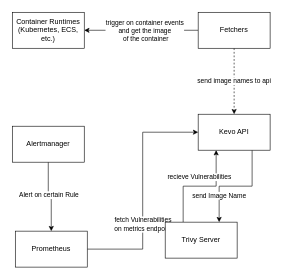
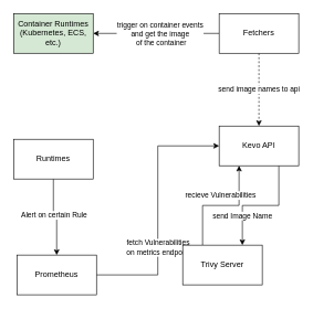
  <mxCell id="0" />
  <mxCell id="1" parent="0" />
  <mxCell id="2" value="send Image Name" style="edgeStyle=orthogonalEdgeStyle;rounded=0;orthogonalLoop=1;jettySize=auto;html=1;exitX=0.75;exitY=1;exitDx=0;exitDy=0;entryX=0.75;entryY=0;entryDx=0;entryDy=0;fontColor=default;strokeColor=default;labelBackgroundColor=default;" parent="1" source="6" target="9" edge="1"><mxGeometry x="0.5" relative="1" as="geometry"><Array as="points" /><mxPoint as="offset" /></mxGeometry></mxCell>
  <mxCell id="3" style="edgeStyle=orthogonalEdgeStyle;rounded=0;orthogonalLoop=1;jettySize=auto;html=1;exitX=1;exitY=0.5;exitDx=0;exitDy=0;entryX=0;entryY=0.5;entryDx=0;entryDy=0;labelBackgroundColor=default;fontColor=default;strokeColor=default;" parent="1" source="13" target="6" edge="1"><mxGeometry relative="1" as="geometry" /></mxCell>
  <mxCell id="4" value="fetch Vulnerabilities&lt;br&gt;on metrics endpoint" style="edgeLabel;html=1;align=center;verticalAlign=middle;resizable=0;points=[];fontColor=default;" parent="3" vertex="1" connectable="0"><mxGeometry x="-0.297" relative="1" as="geometry"><mxPoint as="offset" /></mxGeometry></mxCell>
  <mxCell id="5" value="send image names to api" style="edgeStyle=orthogonalEdgeStyle;rounded=0;orthogonalLoop=1;jettySize=auto;html=1;exitX=0.5;exitY=1;exitDx=0;exitDy=0;entryX=0.5;entryY=0;entryDx=0;entryDy=0;labelBackgroundColor=default;fontColor=default;strokeColor=default;dashed=1;" parent="1" source="16" target="6" edge="1"><mxGeometry relative="1" as="geometry" /></mxCell>
  <mxCell id="6" value="Kevo API" style="rounded=0;whiteSpace=wrap;html=1;fillColor=default;strokeColor=default;fontColor=default;" parent="1" vertex="1"><mxGeometry x="330" y="190" width="120" height="60" as="geometry" /></mxCell>
  <mxCell id="7" style="edgeStyle=orthogonalEdgeStyle;rounded=0;orthogonalLoop=1;jettySize=auto;html=1;exitX=0.25;exitY=0;exitDx=0;exitDy=0;entryX=0.25;entryY=1;entryDx=0;entryDy=0;fontColor=default;strokeColor=default;labelBackgroundColor=default;" parent="1" source="9" target="6" edge="1"><mxGeometry relative="1" as="geometry" /></mxCell>
  <mxCell id="8" value="recieve Vulnerabilities" style="edgeLabel;html=1;align=center;verticalAlign=middle;resizable=0;points=[];fontColor=default;labelBackgroundColor=default;" parent="7" vertex="1" connectable="0"><mxGeometry x="0.017" y="-3" relative="1" as="geometry"><mxPoint x="-3" y="-19" as="offset" /></mxGeometry></mxCell>
  <mxCell id="9" value="Trivy Server" style="rounded=0;whiteSpace=wrap;html=1;fillColor=default;strokeColor=default;fontColor=default;" parent="1" vertex="1"><mxGeometry x="275" y="370" width="120" height="60" as="geometry" /></mxCell>
  <mxCell id="10" style="edgeStyle=orthogonalEdgeStyle;rounded=0;orthogonalLoop=1;jettySize=auto;html=1;exitX=0.5;exitY=1;exitDx=0;exitDy=0;entryX=0.5;entryY=0;entryDx=0;entryDy=0;labelBackgroundColor=default;fontColor=default;strokeColor=default;" parent="1" source="12" target="13" edge="1"><mxGeometry relative="1" as="geometry" /></mxCell>
  <mxCell id="11" value="Alert on certain Rule" style="edgeLabel;html=1;align=center;verticalAlign=middle;resizable=0;points=[];fontColor=default;" parent="10" vertex="1" connectable="0"><mxGeometry x="-0.1" relative="1" as="geometry"><mxPoint as="offset" /></mxGeometry></mxCell>
- <mxCell id="12" value="Alertmanager" style="rounded=0;whiteSpace=wrap;html=1;fillColor=default;strokeColor=default;fontColor=default;" parent="1" vertex="1"><mxGeometry x="20" y="210" width="120" height="60" as="geometry" /></mxCell>
+ <mxCell id="12" value="Runtimes" style="rounded=0;whiteSpace=wrap;html=1;fillColor=default;strokeColor=default;fontColor=default;" parent="1" vertex="1"><mxGeometry x="20" y="210" width="120" height="60" as="geometry" /></mxCell>
  <mxCell id="13" value="Prometheus" style="rounded=0;whiteSpace=wrap;html=1;fillColor=default;strokeColor=default;fontColor=default;" parent="1" vertex="1"><mxGeometry x="25" y="385" width="120" height="60" as="geometry" /></mxCell>
  <mxCell id="14" style="edgeStyle=orthogonalEdgeStyle;rounded=0;orthogonalLoop=1;jettySize=auto;html=1;entryX=1;entryY=0.5;entryDx=0;entryDy=0;" edge="1" parent="1" source="16" target="17"><mxGeometry relative="1" as="geometry"><mxPoint x="340" y="-70" as="targetPoint" /><Array as="points"><mxPoint x="190" y="50" /><mxPoint x="190" y="50" /></Array></mxGeometry></mxCell>
  <mxCell id="15" value="trigger on container events&lt;br&gt;and get the image&lt;br&gt;&amp;nbsp;of the container" style="edgeLabel;html=1;align=center;verticalAlign=middle;resizable=0;points=[];" vertex="1" connectable="0" parent="14"><mxGeometry x="0.242" y="-1" relative="1" as="geometry"><mxPoint x="28" y="1" as="offset" /></mxGeometry></mxCell>
  <mxCell id="16" value="Fetchers&lt;br&gt;" style="rounded=0;whiteSpace=wrap;html=1;labelBackgroundColor=default;fontColor=default;strokeColor=default;fillColor=default;" parent="1" vertex="1"><mxGeometry x="330" y="20" width="120" height="60" as="geometry" /></mxCell>
- <mxCell id="17" value="Container Runtimes&lt;br&gt;(Kubernetes, ECS, etc.)" style="rounded=0;whiteSpace=wrap;html=1;" vertex="1" parent="1"><mxGeometry x="20" y="20" width="120" height="60" as="geometry" /></mxCell>
+ <mxCell id="17" value="Container Runtimes&lt;br&gt;(Kubernetes, ECS, etc.)" style="rounded=0;whiteSpace=wrap;html=1;fillColor=#d5e8d4;" vertex="1" parent="1"><mxGeometry x="20" y="20" width="120" height="60" as="geometry" /></mxCell>
